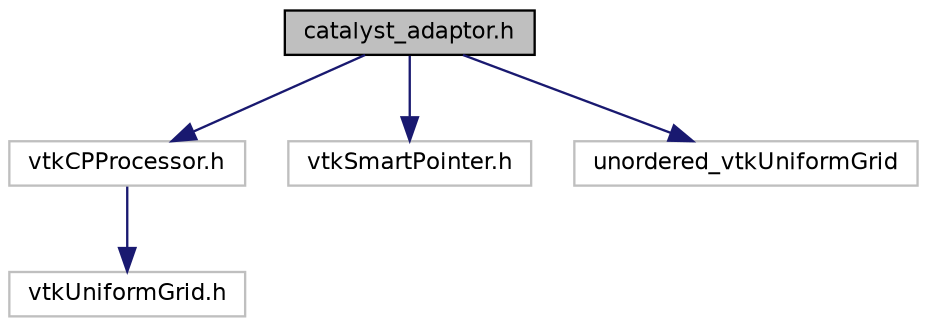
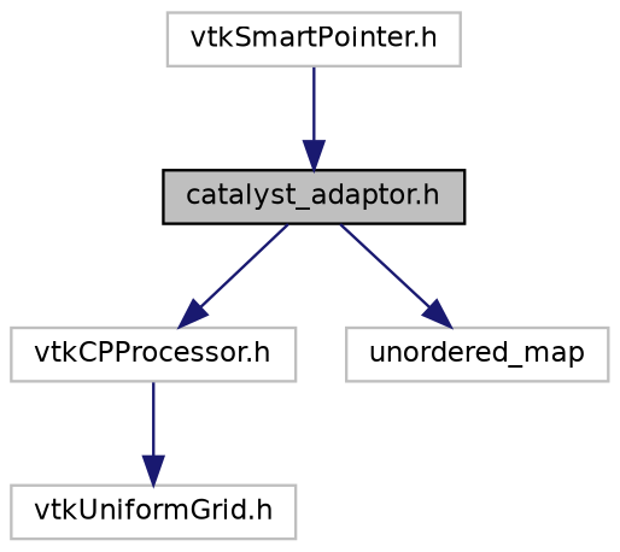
  digraph {
    node [color=grey75 fontname=Helvetica fontsize=10 shape=record]
    edge [color=midnightblue fontname=Helvetica fontsize=10 labelfontname=Helvetica labelfontsize=10 style=solid]
    n1 [color=black fillcolor=grey75 fontcolor=black height=0.2 label="catalyst_adaptor.h" style=filled width=0.4]
    n2 [height=0.2 label="vtkCPProcessor.h" width=0.4]
    n3 [height=0.2 label="vtkSmartPointer.h" width=0.4]
-   n4 [height=0.2 label=unordered_vtkUniformGrid width=0.4]
+   n4 [height=0.2 label=unordered_map width=0.4]
    n5 [height=0.2 label="vtkUniformGrid.h" width=0.4]
    n1 -> n2
-   n1 -> n3
+   n3 -> n1
    n1 -> n4
    n2 -> n5
  }
